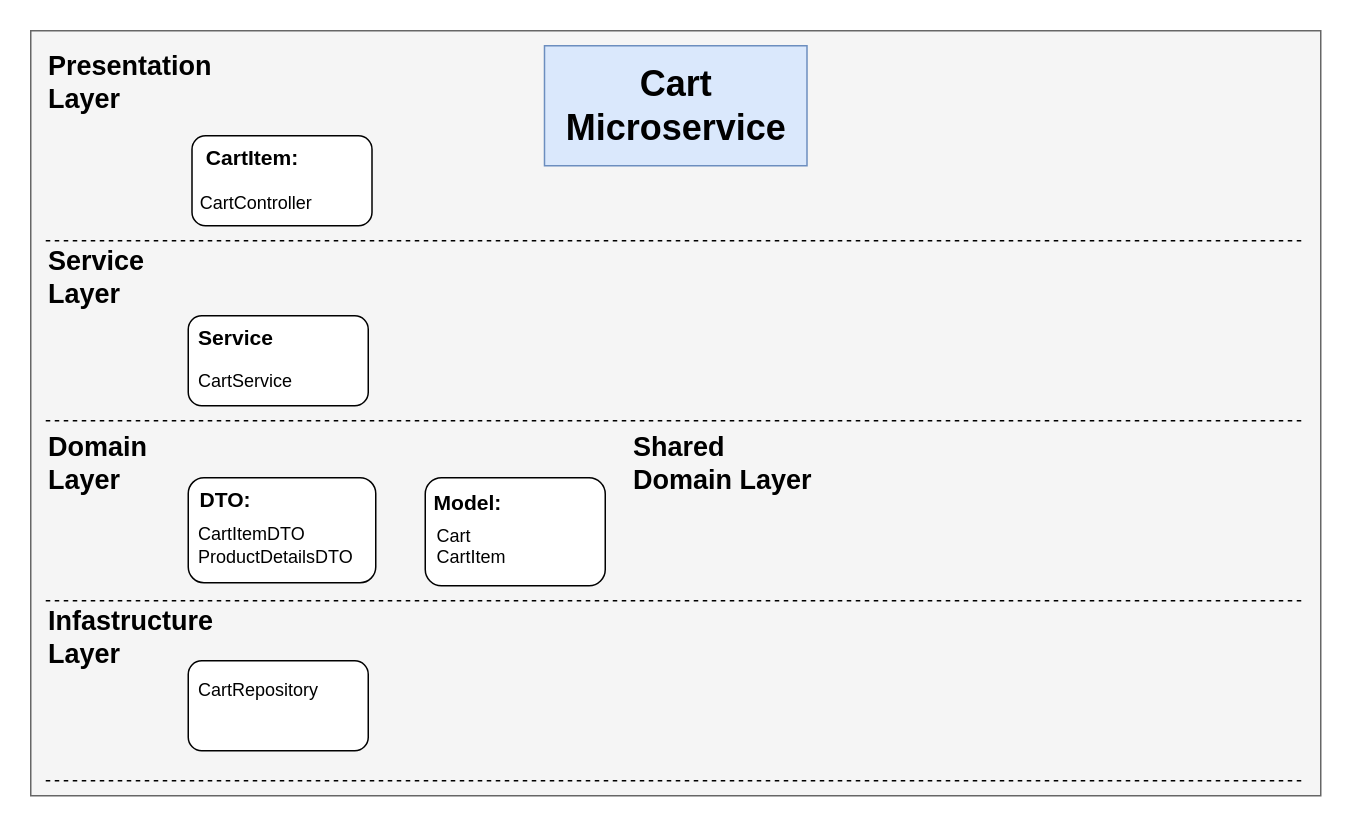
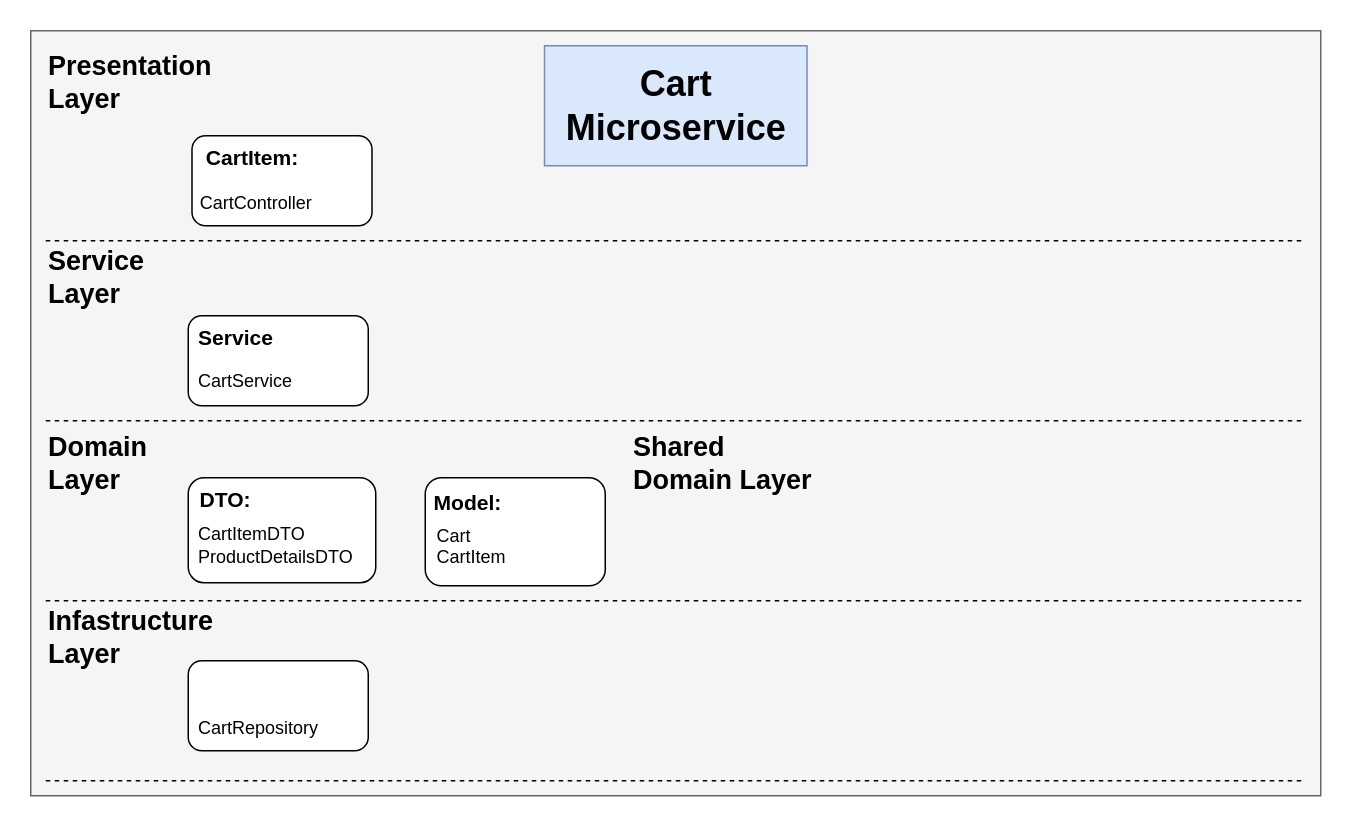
  <mxCell id="0" />
  <mxCell id="1" parent="0" />
  <mxCell id="2" value="" style="rounded=0;whiteSpace=wrap;html=1;fillColor=#f5f5f5;fontColor=#333333;strokeColor=#666666;" vertex="1" parent="1"><mxGeometry x="20" y="20" width="860" height="510" as="geometry" /></mxCell>
  <mxCell id="3" value="" style="rounded=1;whiteSpace=wrap;html=1;" vertex="1" parent="1"><mxGeometry x="127.5" y="90" width="120" height="60" as="geometry" /></mxCell>
  <mxCell id="4" value="" style="rounded=1;whiteSpace=wrap;html=1;" vertex="1" parent="1"><mxGeometry x="125" y="210" width="120" height="60" as="geometry" /></mxCell>
  <mxCell id="5" value="" style="rounded=1;whiteSpace=wrap;html=1;" vertex="1" parent="1"><mxGeometry x="283" y="318" width="120" height="72" as="geometry" /></mxCell>
  <mxCell id="6" value="" style="rounded=1;whiteSpace=wrap;html=1;" vertex="1" parent="1"><mxGeometry x="125" y="440" width="120" height="60" as="geometry" /></mxCell>
  <mxCell id="7" value="&lt;h1&gt;Cart Microservice&lt;/h1&gt;" style="text;html=1;align=center;verticalAlign=middle;whiteSpace=wrap;rounded=0;fillColor=#dae8fc;strokeColor=#6c8ebf;" vertex="1" parent="1"><mxGeometry x="362.5" y="30" width="175" height="80" as="geometry" /></mxCell>
  <mxCell id="8" value="" style="endArrow=none;html=1;rounded=0;bendable=0;fixDash=1;curved=0;dashed=1;" edge="1" parent="1"><mxGeometry width="50" height="50" relative="1" as="geometry"><mxPoint x="30" y="160" as="sourcePoint" /><mxPoint x="870" y="160" as="targetPoint" /></mxGeometry></mxCell>
  <mxCell id="9" value="" style="endArrow=none;html=1;rounded=0;dashed=1;" edge="1" parent="1"><mxGeometry width="50" height="50" relative="1" as="geometry"><mxPoint x="30" y="280" as="sourcePoint" /><mxPoint x="870" y="280" as="targetPoint" /></mxGeometry></mxCell>
  <mxCell id="10" value="" style="endArrow=none;html=1;rounded=0;dashed=1;" edge="1" parent="1"><mxGeometry width="50" height="50" relative="1" as="geometry"><mxPoint x="30" y="400" as="sourcePoint" /><mxPoint x="870" y="400" as="targetPoint" /></mxGeometry></mxCell>
  <mxCell id="11" value="&lt;h2&gt;Presentation Layer&lt;/h2&gt;" style="text;html=1;align=left;verticalAlign=middle;whiteSpace=wrap;rounded=0;" vertex="1" parent="1"><mxGeometry x="30" y="40" width="60" height="30" as="geometry" /></mxCell>
  <mxCell id="12" value="&lt;h2&gt;Service Layer&lt;/h2&gt;" style="text;html=1;align=left;verticalAlign=middle;whiteSpace=wrap;rounded=0;" vertex="1" parent="1"><mxGeometry x="30" y="170" width="60" height="30" as="geometry" /></mxCell>
  <mxCell id="13" value="&lt;h2&gt;Domain Layer&lt;/h2&gt;" style="text;html=1;align=left;verticalAlign=middle;whiteSpace=wrap;rounded=0;" vertex="1" parent="1"><mxGeometry x="30" y="294" width="60" height="30" as="geometry" /></mxCell>
  <mxCell id="14" value="&lt;h2&gt;Infastructure Layer&lt;/h2&gt;" style="text;html=1;align=left;verticalAlign=middle;whiteSpace=wrap;rounded=0;" vertex="1" parent="1"><mxGeometry x="30" y="410" width="60" height="30" as="geometry" /></mxCell>
  <mxCell id="15" value="" style="endArrow=none;html=1;rounded=0;dashed=1;" edge="1" parent="1"><mxGeometry width="50" height="50" relative="1" as="geometry"><mxPoint x="30" y="520" as="sourcePoint" /><mxPoint x="870" y="520" as="targetPoint" /></mxGeometry></mxCell>
  <mxCell id="16" value="&lt;h2&gt;Shared Domain Layer&lt;/h2&gt;" style="text;html=1;align=left;verticalAlign=middle;whiteSpace=wrap;rounded=0;" vertex="1" parent="1"><mxGeometry x="420" y="294" width="130" height="30" as="geometry" /></mxCell>
  <mxCell id="17" value="CartService" style="text;whiteSpace=wrap;" vertex="1" parent="1"><mxGeometry x="130" y="240" width="70" height="20" as="geometry" /></mxCell>
  <mxCell id="18" value="" style="rounded=1;whiteSpace=wrap;html=1;" vertex="1" parent="1"><mxGeometry x="125" y="318" width="125" height="70" as="geometry" /></mxCell>
  <mxCell id="19" value="&lt;h3&gt;&lt;span style=&quot;text-align: left;&quot;&gt;DTO:&lt;/span&gt;&lt;/h3&gt;" style="text;html=1;align=center;verticalAlign=middle;whiteSpace=wrap;rounded=0;" vertex="1" parent="1"><mxGeometry x="130" y="318" width="40" height="30" as="geometry" /></mxCell>
  <mxCell id="20" value="&lt;p style=&quot;line-height: 120%;&quot;&gt;&lt;/p&gt;&lt;div style=&quot;&quot;&gt;CartItemDTO&lt;/div&gt;&lt;div style=&quot;&quot;&gt;ProductDetailsDTO&lt;/div&gt;&lt;p&gt;&lt;/p&gt;" style="text;html=1;align=left;verticalAlign=middle;whiteSpace=wrap;rounded=0;" vertex="1" parent="1"><mxGeometry x="130" y="338" width="110" height="50" as="geometry" /></mxCell>
  <mxCell id="21" value="Cart&#10;CartItem" style="text;whiteSpace=wrap;" vertex="1" parent="1"><mxGeometry x="289" y="343" width="64" height="40" as="geometry" /></mxCell>
- <mxCell id="22" value="CartRepository" style="text;html=1;align=left;verticalAlign=middle;whiteSpace=wrap;rounded=0;" vertex="1" parent="1"><mxGeometry x="130" y="445" width="90" height="30" as="geometry" /></mxCell>
+ <mxCell id="22" value="CartRepository" style="text;html=1;align=left;verticalAlign=middle;whiteSpace=wrap;rounded=0;" vertex="1" parent="1"><mxGeometry x="130" y="470" width="90" height="30" as="geometry" /></mxCell>
  <mxCell id="23" value="&lt;h3&gt;Model:&lt;/h3&gt;" style="text;strokeColor=none;fillColor=none;align=left;verticalAlign=middle;spacingLeft=4;spacingRight=4;overflow=hidden;points=[[0,0.5],[1,0.5]];portConstraint=eastwest;rotatable=0;whiteSpace=wrap;html=1;" vertex="1" parent="1"><mxGeometry x="283" y="310" width="86" height="38" as="geometry" /></mxCell>
  <mxCell id="24" value="&lt;h3&gt;Service&lt;/h3&gt;" style="text;html=1;align=left;verticalAlign=middle;whiteSpace=wrap;rounded=0;" vertex="1" parent="1"><mxGeometry x="130" y="210" width="60" height="30" as="geometry" /></mxCell>
  <mxCell id="25" value="&lt;h3&gt;CartItem:&lt;/h3&gt;" style="text;html=1;align=center;verticalAlign=middle;whiteSpace=wrap;rounded=0;" vertex="1" parent="1"><mxGeometry x="137.5" y="90" width="60" height="30" as="geometry" /></mxCell>
  <mxCell id="26" value="CartController" style="text;html=1;align=center;verticalAlign=middle;whiteSpace=wrap;rounded=0;" vertex="1" parent="1"><mxGeometry x="132.5" y="120" width="75" height="30" as="geometry" /></mxCell>
